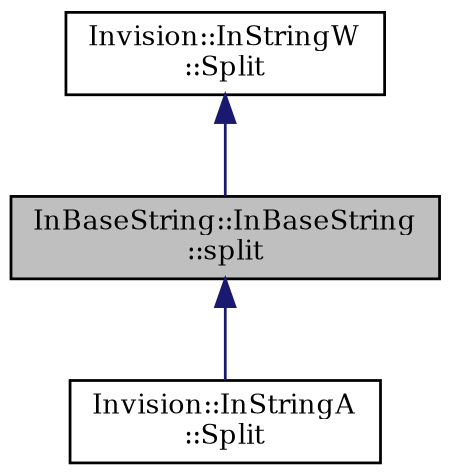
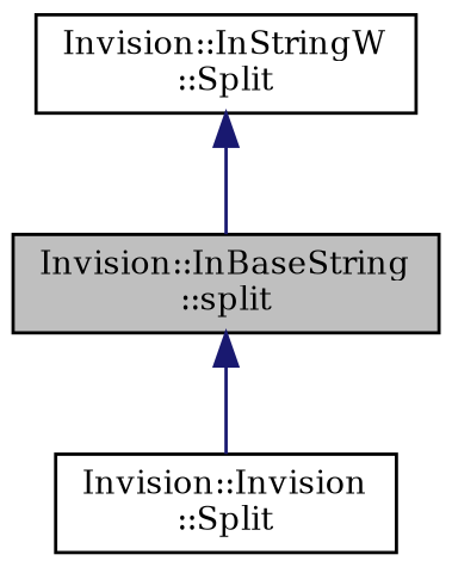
  digraph {
    fontname="DejaVu Serif"
    rankdir=TB
    node [color=black fillcolor=white fontname="DejaVu Serif" fontsize=10 shape=record style=filled]
    edge [color=midnightblue dir=back fontname="DejaVu Serif" fontsize=10 labelfontname=Helvetica labelfontsize=10 style=solid]
-   n1 [fillcolor=grey75 fontcolor=black height=0.2 label="InBaseString::InBaseString\l::split" width=0.4]
-   n2 [height=0.2 label="Invision::InStringA\l::Split" width=0.4]
+   n1 [fillcolor=grey75 fontcolor=black height=0.2 label="Invision::InBaseString\l::split" width=0.4]
+   n2 [height=0.2 label="Invision::Invision\l::Split" width=0.4]
    n3 [height=0.2 label="Invision::InStringW\l::Split" width=0.4]
    n1 -> n2
    n3 -> n1
  }
